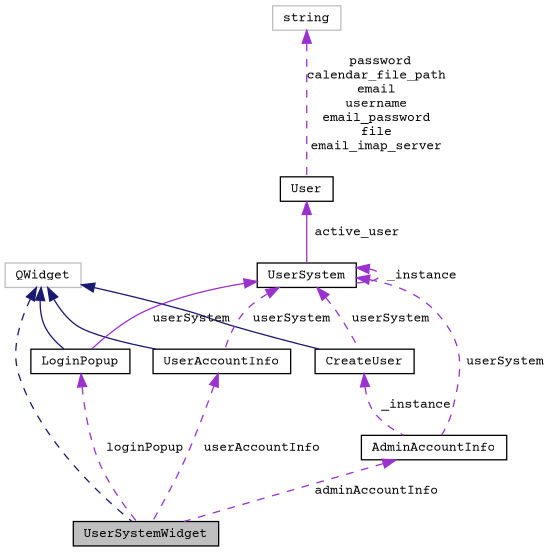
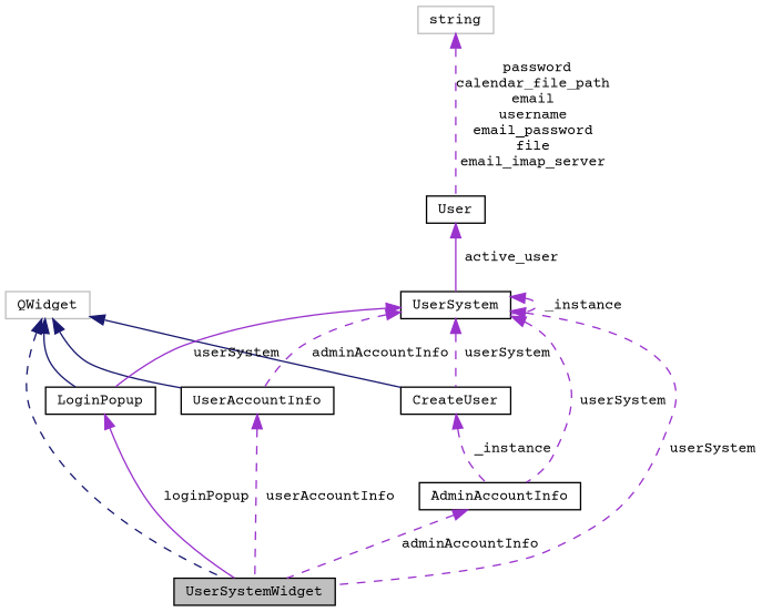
  digraph {
    fontname="Courier Prime"
    node [color=black fillcolor=white fontname="Courier Prime" fontsize=10 shape=record style=filled]
    edge [color=darkorchid3 dir=back fontname="Courier Prime" fontsize=10 labelfontname=Helvetica labelfontsize=10 style=dashed]
    n1 [fillcolor=grey75 fontcolor=black height=0.2 label=UserSystemWidget width=0.4]
    n2 [color=grey75 height=0.2 label=QWidget width=0.4]
    n3 [height=0.2 label=CreateUser width=0.4]
    n4 [height=0.2 label=LoginPopup width=0.4]
    n5 [height=0.2 label=UserAccountInfo width=0.4]
    n6 [height=0.2 label=AdminAccountInfo width=0.4]
    n7 [height=0.2 label=UserSystem width=0.4]
    n8 [height=0.2 label=User width=0.4]
    n9 [color=grey75 height=0.2 label=string width=0.4]
    n2 -> n1 [color=midnightblue]
    n2 -> n3 [color=midnightblue style=solid]
    n2 -> n4 [color=midnightblue style=solid]
    n2 -> n5 [color=midnightblue style=solid]
    n3 -> n6 [label=" _instance"]
-   n4 -> n1 [label=" loginPopup"]
+   n4 -> n1 [label=" loginPopup" style=solid]
    n5 -> n1 [label=" userAccountInfo"]
    n6 -> n1 [label=" adminAccountInfo"]
+   n7 -> n1 [label=" userSystem"]
    n7 -> n3 [label=" userSystem"]
    n7 -> n4 [label=" userSystem" style=solid]
-   n7 -> n5 [label=" userSystem"]
+   n7 -> n5 [label=" adminAccountInfo"]
    n7 -> n6 [label=" userSystem"]
    n7 -> n7 [label=" _instance"]
    n8 -> n7 [label=" active_user" style=solid]
    n9 -> n8 [label=" password\ncalendar_file_path\nemail\nusername\nemail_password\nfile\nemail_imap_server"]
  }
